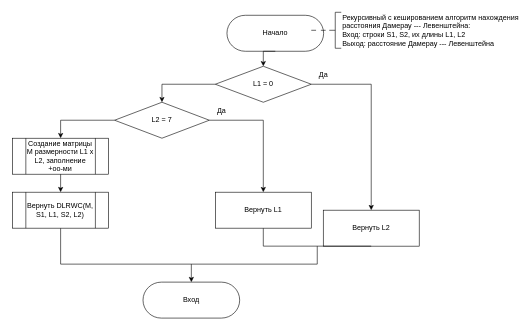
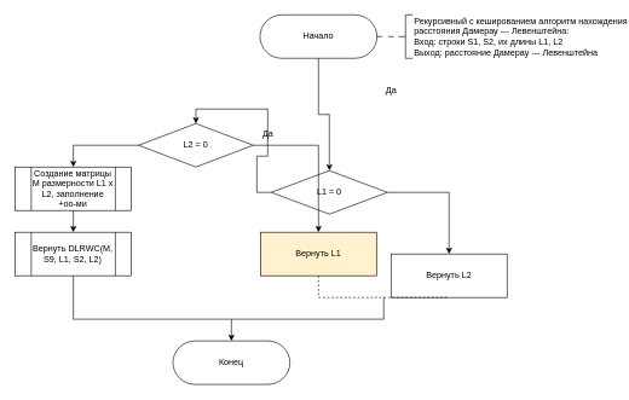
  <mxCell id="0" />
  <mxCell id="1" parent="0" />
- <mxCell id="2" value="Начало" style="html=1;shape=stencil(xVVNb4MwDP01HJmAaFV7nFh37GWTdnapgaghQU7Wj3+/0IAGAzqayyQO+D3yXuzYJGCpLqHGIIkkVBiw1yBJPpAqLsEosoFlSgevIheeXbhZuxB0jZlx2AmIw16gY7QhdcQzP5hWgcsSiZuGZdsgerHfNA9LMyWlFeFK6gHT460YcGnXRhcnFj09O5trG7uotg4VGqQB+pPczgFB8ubtFC9zevdwGmbU+f7l9Pm4U+zntPWpXvzbLF5YwZ1HYhN2683CA/Oy69Qfz86rmCO7xdnN2LHUInMDyNI9ZMeC1Jc8TG6yhma4R0RHV+qEs+19L/1OQHDZE+j+OY8oAGX2hVoF1q6h6zC+hHDhOiRloKnCQF8AFRhanTAXUAwofUase3B79NPbXXlkHHko/GPGHiecCaXxzhhYfNRkN3SmM1maK8I7LZtzIdzVNDcNI4Eb6i7KG/AN);whiteSpace=wrap;" vertex="1" parent="1"><mxGeometry x="408" y="25" width="100" height="60" as="geometry" /></mxCell>
+ <mxCell id="2" value="Начало" style="html=1;shape=stencil(xVVNb4MwDP01HJmAaFV7nFh37GWTdnapgaghQU7Wj3+/0IAGAzqayyQO+D3yXuzYJGCpLqHGIIkkVBiw1yBJPpAqLsEosoFlSgevIheeXbhZuxB0jZlx2AmIw16gY7QhdcQzP5hWgcsSiZuGZdsgerHfNA9LMyWlFeFK6gHT460YcGnXRhcnFj09O5trG7uotg4VGqQB+pPczgFB8ubtFC9zevdwGmbU+f7l9Pm4U+zntPWpXvzbLF5YwZ1HYhN2683CA/Oy69Qfz86rmCO7xdnN2LHUInMDyNI9ZMeC1Jc8TG6yhma4R0RHV+qEs+19L/1OQHDZE+j+OY8oAGX2hVoF1q6h6zC+hHDhOiRloKnCQF8AFRhanTAXUAwofUase3B79NPbXXlkHHko/GPGHiecCaXxzhhYfNRkN3SmM1maK8I7LZtzIdzVNDcNI4Eb6i7KG/AN);whiteSpace=wrap;" vertex="1" parent="1"><mxGeometry x="388" y="20" width="100" height="60" as="geometry" /></mxCell>
  <mxCell id="3" style="edgeStyle=orthogonalEdgeStyle;rounded=0;orthogonalLoop=1;jettySize=auto;html=1;exitX=1;exitY=0.5;exitDx=0;exitDy=0;exitPerimeter=0;entryX=0.5;entryY=0;entryDx=0;entryDy=0;" edge="1" parent="1" source="4" target="10"><mxGeometry relative="1" as="geometry" /></mxCell>
- <mxCell id="4" value="L1 = 0" style="html=1;shape=mxgraph.flowchart.decision;whiteSpace=wrap;" vertex="1" parent="1"><mxGeometry x="358" y="110" width="160" height="60" as="geometry" /></mxCell>
+ <mxCell id="4" value="L1 = 0" style="html=1;shape=mxgraph.flowchart.decision;whiteSpace=wrap;" vertex="1" parent="1"><mxGeometry x="373" y="235" width="160" height="60" as="geometry" /></mxCell>
  <mxCell id="5" style="edgeStyle=orthogonalEdgeStyle;rounded=0;orthogonalLoop=1;jettySize=auto;html=1;exitX=1;exitY=0.5;exitDx=0;exitDy=0;exitPerimeter=0;entryX=0.5;entryY=0;entryDx=0;entryDy=0;" edge="1" parent="1" source="7" target="12"><mxGeometry relative="1" as="geometry" /></mxCell>
  <mxCell id="6" style="edgeStyle=orthogonalEdgeStyle;rounded=0;orthogonalLoop=1;jettySize=auto;html=1;exitX=0;exitY=0.5;exitDx=0;exitDy=0;exitPerimeter=0;entryX=0.5;entryY=0;entryDx=0;entryDy=0;" edge="1" parent="1" source="7" target="13"><mxGeometry relative="1" as="geometry" /></mxCell>
- <mxCell id="7" value="L2 = 7" style="html=1;shape=mxgraph.flowchart.decision;whiteSpace=wrap;" vertex="1" parent="1"><mxGeometry x="190" y="170" width="158" height="60" as="geometry" /></mxCell>
+ <mxCell id="7" value="L2 = 0" style="html=1;shape=mxgraph.flowchart.decision;whiteSpace=wrap;" vertex="1" parent="1"><mxGeometry x="190" y="170" width="158" height="60" as="geometry" /></mxCell>
  <mxCell id="8" style="edgeStyle=orthogonalEdgeStyle;rounded=0;orthogonalLoop=1;jettySize=auto;html=1;exitX=0;exitY=0.5;exitDx=0;exitDy=0;exitPerimeter=0;entryX=0.5;entryY=0;entryDx=0;entryDy=0;entryPerimeter=0;" edge="1" parent="1" source="4" target="7"><mxGeometry relative="1" as="geometry" /></mxCell>
  <mxCell id="9" style="edgeStyle=orthogonalEdgeStyle;rounded=0;orthogonalLoop=1;jettySize=auto;html=1;exitX=0.5;exitY=1;exitDx=0;exitDy=0;exitPerimeter=0;entryX=0.5;entryY=0;entryDx=0;entryDy=0;entryPerimeter=0;" edge="1" parent="1" source="2" target="4"><mxGeometry relative="1" as="geometry" /></mxCell>
  <mxCell id="10" value="Вернуть L2" style="rounded=1;whiteSpace=wrap;html=1;absoluteArcSize=1;arcSize=0;" vertex="1" parent="1"><mxGeometry x="538" y="350" width="160" height="60" as="geometry" /></mxCell>
- <mxCell id="11" style="edgeStyle=orthogonalEdgeStyle;rounded=0;orthogonalLoop=1;jettySize=auto;html=1;exitX=0.5;exitY=1;exitDx=0;exitDy=0;entryX=0.5;entryY=1;entryDx=0;entryDy=0;endArrow=none;endFill=0;" edge="1" parent="1" source="12" target="10"><mxGeometry relative="1" as="geometry"><Array as="points"><mxPoint x="438" y="410" /><mxPoint x="618" y="410" /></Array></mxGeometry></mxCell>
- <mxCell id="12" value="Вернуть L1" style="rounded=1;whiteSpace=wrap;html=1;absoluteArcSize=1;arcSize=0;" vertex="1" parent="1"><mxGeometry x="358" y="320" width="160" height="60" as="geometry" /></mxCell>
+ <mxCell id="11" style="edgeStyle=orthogonalEdgeStyle;rounded=0;orthogonalLoop=1;jettySize=auto;html=1;exitX=0.5;exitY=1;exitDx=0;exitDy=0;entryX=0.5;entryY=1;entryDx=0;entryDy=0;endArrow=none;endFill=0;dashed=1;" edge="1" parent="1" source="12" target="10"><mxGeometry relative="1" as="geometry"><Array as="points"><mxPoint x="438" y="410" /><mxPoint x="618" y="410" /></Array></mxGeometry></mxCell>
+ <mxCell id="12" value="Вернуть L1" style="rounded=1;whiteSpace=wrap;html=1;absoluteArcSize=1;arcSize=0;fillColor=#fff2cc;" vertex="1" parent="1"><mxGeometry x="358" y="320" width="160" height="60" as="geometry" /></mxCell>
  <mxCell id="13" value="Создание матрицы M размерности L1 x L2, заполнение +oo-ми" style="html=1;shape=process;whiteSpace=wrap;rounded=1;size=0.14;arcSize=0;" vertex="1" parent="1"><mxGeometry x="20" y="230" width="160" height="60" as="geometry" /></mxCell>
  <mxCell id="14" style="edgeStyle=orthogonalEdgeStyle;rounded=0;orthogonalLoop=1;jettySize=auto;html=1;exitX=0.5;exitY=0;exitDx=0;exitDy=0;exitPerimeter=0;endArrow=none;endFill=0;startArrow=classic;startFill=1;" edge="1" parent="1" source="16"><mxGeometry relative="1" as="geometry"><mxPoint x="317.87" y="470" as="targetPoint" /></mxGeometry></mxCell>
  <mxCell id="15" style="edgeStyle=orthogonalEdgeStyle;rounded=0;orthogonalLoop=1;jettySize=auto;html=1;exitX=0.5;exitY=0;exitDx=0;exitDy=0;exitPerimeter=0;startArrow=classic;startFill=1;endArrow=none;endFill=0;" edge="1" parent="1" source="16"><mxGeometry relative="1" as="geometry"><mxPoint x="318" y="440" as="targetPoint" /></mxGeometry></mxCell>
- <mxCell id="16" value="Вход" style="html=1;shape=stencil(xVVNb4MwDP01HJmAaFV7nFh37GWTdnapgaghQU7Wj3+/0IAGAzqayyQO+D3yXuzYJGCpLqHGIIkkVBiw1yBJPpAqLsEosoFlSgevIheeXbhZuxB0jZlx2AmIw16gY7QhdcQzP5hWgcsSiZuGZdsgerHfNA9LMyWlFeFK6gHT460YcGnXRhcnFj09O5trG7uotg4VGqQB+pPczgFB8ubtFC9zevdwGmbU+f7l9Pm4U+zntPWpXvzbLF5YwZ1HYhN2683CA/Oy69Qfz86rmCO7xdnN2LHUInMDyNI9ZMeC1Jc8TG6yhma4R0RHV+qEs+19L/1OQHDZE+j+OY8oAGX2hVoF1q6h6zC+hHDhOiRloKnCQF8AFRhanTAXUAwofUase3B79NPbXXlkHHko/GPGHiecCaXxzhhYfNRkN3SmM1maK8I7LZtzIdzVNDcNI4Eb6i7KG/AN);whiteSpace=wrap;" vertex="1" parent="1"><mxGeometry x="268" y="470" width="100" height="60" as="geometry" /></mxCell>
+ <mxCell id="16" value="Конец" style="html=1;shape=stencil(xVVNb4MwDP01HJmAaFV7nFh37GWTdnapgaghQU7Wj3+/0IAGAzqayyQO+D3yXuzYJGCpLqHGIIkkVBiw1yBJPpAqLsEosoFlSgevIheeXbhZuxB0jZlx2AmIw16gY7QhdcQzP5hWgcsSiZuGZdsgerHfNA9LMyWlFeFK6gHT460YcGnXRhcnFj09O5trG7uotg4VGqQB+pPczgFB8ubtFC9zevdwGmbU+f7l9Pm4U+zntPWpXvzbLF5YwZ1HYhN2683CA/Oy69Qfz86rmCO7xdnN2LHUInMDyNI9ZMeC1Jc8TG6yhma4R0RHV+qEs+19L/1OQHDZE+j+OY8oAGX2hVoF1q6h6zC+hHDhOiRloKnCQF8AFRhanTAXUAwofUase3B79NPbXXlkHHko/GPGHiecCaXxzhhYfNRkN3SmM1maK8I7LZtzIdzVNDcNI4Eb6i7KG/AN);whiteSpace=wrap;" vertex="1" parent="1"><mxGeometry x="268" y="470" width="100" height="60" as="geometry" /></mxCell>
  <mxCell id="17" style="edgeStyle=orthogonalEdgeStyle;rounded=0;orthogonalLoop=1;jettySize=auto;html=1;exitX=0.5;exitY=1;exitDx=0;exitDy=0;endArrow=none;endFill=0;" edge="1" parent="1"><mxGeometry relative="1" as="geometry"><mxPoint x="528" y="410" as="targetPoint" /><Array as="points"><mxPoint x="100" y="440" /><mxPoint x="528" y="440" /></Array><mxPoint x="100" y="380" as="sourcePoint" /></mxGeometry></mxCell>
  <mxCell id="18" style="edgeStyle=orthogonalEdgeStyle;rounded=0;orthogonalLoop=1;jettySize=auto;html=1;exitX=0.5;exitY=1;exitDx=0;exitDy=0;entryX=0.5;entryY=0;entryDx=0;entryDy=0;entryPerimeter=0;" edge="1" parent="1" source="13"><mxGeometry relative="1" as="geometry"><mxPoint x="100" y="320" as="targetPoint" /></mxGeometry></mxCell>
  <mxCell id="19" style="edgeStyle=orthogonalEdgeStyle;rounded=0;orthogonalLoop=1;jettySize=auto;html=1;endArrow=none;endFill=0;dashed=1;dashPattern=8 8;" edge="1" parent="1"><mxGeometry relative="1" as="geometry"><mxPoint x="548" y="50" as="targetPoint" /><mxPoint x="518" y="50" as="sourcePoint" /></mxGeometry></mxCell>
  <mxCell id="20" value="Рекурсивный c кешированием алгоритм нахождения&lt;br&gt;расстояния Дамерау --- Левенштейна:&lt;br&gt;Вход: строки S1, S2, их длины L1, L2&lt;br&gt;Выход: расстояние Дамерау --- Левенштейна" style="html=1;shape=mxgraph.flowchart.annotation_2;align=left;labelPosition=right;pointerEvents=1;" vertex="1" parent="1"><mxGeometry x="548" y="20" width="20" height="60" as="geometry" /></mxCell>
- <mxCell id="21" value="Вернуть DLRWC(M, S1, L1, S2, L2)" style="html=1;shape=process;whiteSpace=wrap;size=0.14;" vertex="1" parent="1"><mxGeometry x="20" y="320" width="160" height="60" as="geometry" /></mxCell>
+ <mxCell id="21" value="Вернуть DLRWC(M, S9, L1, S2, L2)" style="html=1;shape=process;whiteSpace=wrap;size=0.14;" vertex="1" parent="1"><mxGeometry x="20" y="320" width="160" height="60" as="geometry" /></mxCell>
  <mxCell id="22" value="Да" style="text;html=1;align=center;verticalAlign=middle;resizable=0;points=[];autosize=1;strokeColor=none;fillColor=none;" vertex="1" parent="1"><mxGeometry x="518" y="110" width="40" height="30" as="geometry" /></mxCell>
  <mxCell id="23" value="Да" style="text;html=1;align=center;verticalAlign=middle;resizable=0;points=[];autosize=1;strokeColor=none;fillColor=none;" vertex="1" parent="1"><mxGeometry x="348" y="170" width="40" height="30" as="geometry" /></mxCell>
